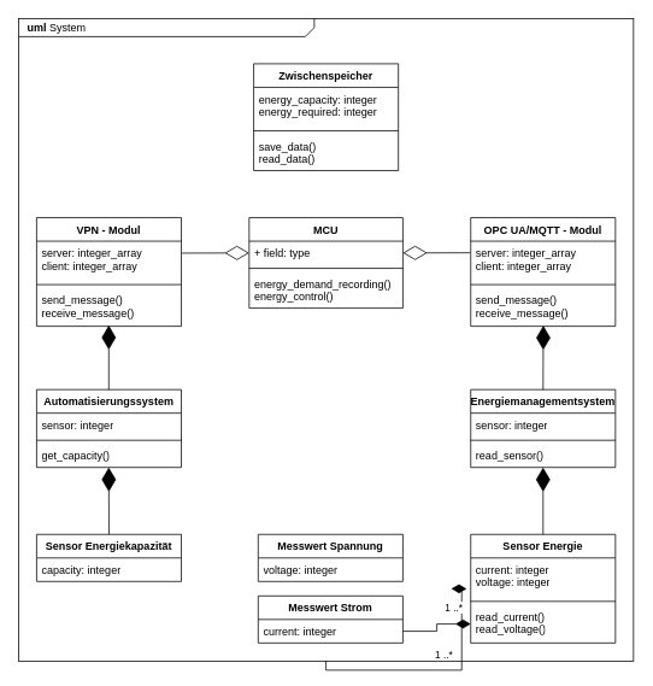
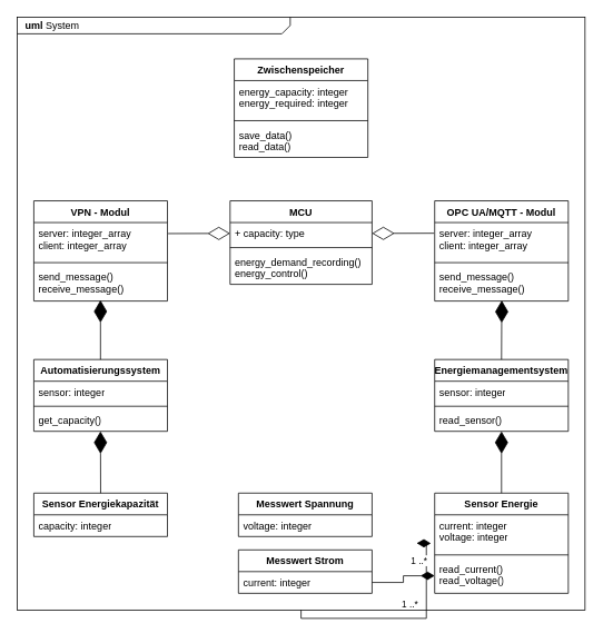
  <mxCell id="0" style=";html=1;" />
  <mxCell id="1" style=";html=1;" parent="0" />
  <mxCell id="2" value="&lt;p style=&quot;margin: 0px ; margin-top: 4px ; margin-left: 10px ; text-align: left&quot;&gt;&lt;b&gt;uml &lt;/b&gt;System&lt;/p&gt;" style="html=1;strokeWidth=1;shape=mxgraph.sysml.package;html=1;overflow=fill;whiteSpace=wrap;fillColor=none;gradientColor=none;fontSize=12;align=center;labelX=327.64;" parent="1" vertex="1"><mxGeometry x="20" y="20" width="680" height="710" as="geometry" /></mxCell>
  <mxCell id="3" value="OPC UA/MQTT - Modul" style="swimlane;fontStyle=1;align=center;verticalAlign=top;childLayout=stackLayout;horizontal=1;startSize=26;horizontalStack=0;resizeParent=1;resizeParentMax=0;resizeLast=0;collapsible=1;marginBottom=0;whiteSpace=wrap;html=1;" vertex="1" parent="1"><mxGeometry x="520" y="240" width="160" height="120" as="geometry" /></mxCell>
  <mxCell id="4" value="server: integer_array&lt;br&gt;client: integer_array" style="text;strokeColor=none;fillColor=none;align=left;verticalAlign=top;spacingLeft=4;spacingRight=4;overflow=hidden;rotatable=0;points=[[0,0.5],[1,0.5]];portConstraint=eastwest;whiteSpace=wrap;html=1;" vertex="1" parent="3"><mxGeometry y="26" width="160" height="44" as="geometry" /></mxCell>
  <mxCell id="5" value="" style="line;strokeWidth=1;fillColor=none;align=left;verticalAlign=middle;spacingTop=-1;spacingLeft=3;spacingRight=3;rotatable=0;labelPosition=right;points=[];portConstraint=eastwest;strokeColor=inherit;" vertex="1" parent="3"><mxGeometry y="70" width="160" height="8" as="geometry" /></mxCell>
  <mxCell id="6" value="send_message()&lt;br&gt;receive_message()" style="text;strokeColor=none;fillColor=none;align=left;verticalAlign=top;spacingLeft=4;spacingRight=4;overflow=hidden;rotatable=0;points=[[0,0.5],[1,0.5]];portConstraint=eastwest;whiteSpace=wrap;html=1;" vertex="1" parent="3"><mxGeometry y="78" width="160" height="42" as="geometry" /></mxCell>
  <mxCell id="7" value="Zwischenspeicher" style="swimlane;fontStyle=1;align=center;verticalAlign=top;childLayout=stackLayout;horizontal=1;startSize=26;horizontalStack=0;resizeParent=1;resizeParentMax=0;resizeLast=0;collapsible=1;marginBottom=0;whiteSpace=wrap;html=1;" vertex="1" parent="1"><mxGeometry x="280" y="70" width="160" height="118" as="geometry" /></mxCell>
  <mxCell id="8" value="energy_capacity: integer&lt;br&gt;energy_required: integer" style="text;strokeColor=none;fillColor=none;align=left;verticalAlign=top;spacingLeft=4;spacingRight=4;overflow=hidden;rotatable=0;points=[[0,0.5],[1,0.5]];portConstraint=eastwest;whiteSpace=wrap;html=1;" vertex="1" parent="7"><mxGeometry y="26" width="160" height="44" as="geometry" /></mxCell>
  <mxCell id="9" value="" style="line;strokeWidth=1;fillColor=none;align=left;verticalAlign=middle;spacingTop=-1;spacingLeft=3;spacingRight=3;rotatable=0;labelPosition=right;points=[];portConstraint=eastwest;strokeColor=inherit;" vertex="1" parent="7"><mxGeometry y="70" width="160" height="8" as="geometry" /></mxCell>
  <mxCell id="10" value="save_data()&lt;br&gt;read_data()" style="text;strokeColor=none;fillColor=none;align=left;verticalAlign=top;spacingLeft=4;spacingRight=4;overflow=hidden;rotatable=0;points=[[0,0.5],[1,0.5]];portConstraint=eastwest;whiteSpace=wrap;html=1;" vertex="1" parent="7"><mxGeometry y="78" width="160" height="40" as="geometry" /></mxCell>
  <mxCell id="11" value="Energiemanagementsystem" style="swimlane;fontStyle=1;align=center;verticalAlign=top;childLayout=stackLayout;horizontal=1;startSize=26;horizontalStack=0;resizeParent=1;resizeParentMax=0;resizeLast=0;collapsible=1;marginBottom=0;whiteSpace=wrap;html=1;" vertex="1" parent="1"><mxGeometry x="520" y="430" width="160" height="86" as="geometry" /></mxCell>
  <mxCell id="12" value="sensor: integer" style="text;strokeColor=none;fillColor=none;align=left;verticalAlign=top;spacingLeft=4;spacingRight=4;overflow=hidden;rotatable=0;points=[[0,0.5],[1,0.5]];portConstraint=eastwest;whiteSpace=wrap;html=1;" vertex="1" parent="11"><mxGeometry y="26" width="160" height="26" as="geometry" /></mxCell>
  <mxCell id="13" value="" style="line;strokeWidth=1;fillColor=none;align=left;verticalAlign=middle;spacingTop=-1;spacingLeft=3;spacingRight=3;rotatable=0;labelPosition=right;points=[];portConstraint=eastwest;strokeColor=inherit;" vertex="1" parent="11"><mxGeometry y="52" width="160" height="8" as="geometry" /></mxCell>
  <mxCell id="14" value="read_sensor()" style="text;strokeColor=none;fillColor=none;align=left;verticalAlign=top;spacingLeft=4;spacingRight=4;overflow=hidden;rotatable=0;points=[[0,0.5],[1,0.5]];portConstraint=eastwest;whiteSpace=wrap;html=1;" vertex="1" parent="11"><mxGeometry y="60" width="160" height="26" as="geometry" /></mxCell>
  <mxCell id="15" value="Automatisierungssystem" style="swimlane;fontStyle=1;align=center;verticalAlign=top;childLayout=stackLayout;horizontal=1;startSize=26;horizontalStack=0;resizeParent=1;resizeParentMax=0;resizeLast=0;collapsible=1;marginBottom=0;whiteSpace=wrap;html=1;" vertex="1" parent="1"><mxGeometry x="40" y="430" width="160" height="86" as="geometry" /></mxCell>
  <mxCell id="16" value="sensor: integer" style="text;strokeColor=none;fillColor=none;align=left;verticalAlign=top;spacingLeft=4;spacingRight=4;overflow=hidden;rotatable=0;points=[[0,0.5],[1,0.5]];portConstraint=eastwest;whiteSpace=wrap;html=1;" vertex="1" parent="15"><mxGeometry y="26" width="160" height="26" as="geometry" /></mxCell>
  <mxCell id="17" value="" style="line;strokeWidth=1;fillColor=none;align=left;verticalAlign=middle;spacingTop=-1;spacingLeft=3;spacingRight=3;rotatable=0;labelPosition=right;points=[];portConstraint=eastwest;strokeColor=inherit;" vertex="1" parent="15"><mxGeometry y="52" width="160" height="8" as="geometry" /></mxCell>
  <mxCell id="18" value="get_capacity()" style="text;strokeColor=none;fillColor=none;align=left;verticalAlign=top;spacingLeft=4;spacingRight=4;overflow=hidden;rotatable=0;points=[[0,0.5],[1,0.5]];portConstraint=eastwest;whiteSpace=wrap;html=1;" vertex="1" parent="15"><mxGeometry y="60" width="160" height="26" as="geometry" /></mxCell>
  <mxCell id="19" value="Sensor Energie" style="swimlane;fontStyle=1;align=center;verticalAlign=top;childLayout=stackLayout;horizontal=1;startSize=26;horizontalStack=0;resizeParent=1;resizeParentMax=0;resizeLast=0;collapsible=1;marginBottom=0;whiteSpace=wrap;html=1;" vertex="1" parent="1"><mxGeometry x="520" y="590" width="160" height="120" as="geometry" /></mxCell>
  <mxCell id="20" value="current: integer&lt;br&gt;voltage: integer" style="text;strokeColor=none;fillColor=none;align=left;verticalAlign=top;spacingLeft=4;spacingRight=4;overflow=hidden;rotatable=0;points=[[0,0.5],[1,0.5]];portConstraint=eastwest;whiteSpace=wrap;html=1;" vertex="1" parent="19"><mxGeometry y="26" width="160" height="44" as="geometry" /></mxCell>
  <mxCell id="21" value="" style="line;strokeWidth=1;fillColor=none;align=left;verticalAlign=middle;spacingTop=-1;spacingLeft=3;spacingRight=3;rotatable=0;labelPosition=right;points=[];portConstraint=eastwest;strokeColor=inherit;" vertex="1" parent="19"><mxGeometry y="70" width="160" height="8" as="geometry" /></mxCell>
  <mxCell id="22" value="read_current()&lt;br&gt;read_voltage()" style="text;strokeColor=none;fillColor=none;align=left;verticalAlign=top;spacingLeft=4;spacingRight=4;overflow=hidden;rotatable=0;points=[[0,0.5],[1,0.5]];portConstraint=eastwest;whiteSpace=wrap;html=1;" vertex="1" parent="19"><mxGeometry y="78" width="160" height="42" as="geometry" /></mxCell>
  <mxCell id="23" value="Messwert Strom" style="swimlane;fontStyle=1;align=center;verticalAlign=top;childLayout=stackLayout;horizontal=1;startSize=26;horizontalStack=0;resizeParent=1;resizeParentMax=0;resizeLast=0;collapsible=1;marginBottom=0;whiteSpace=wrap;html=1;" vertex="1" parent="1"><mxGeometry x="285" y="658" width="160" height="52" as="geometry" /></mxCell>
  <mxCell id="24" value="current: integer" style="text;strokeColor=none;fillColor=none;align=left;verticalAlign=top;spacingLeft=4;spacingRight=4;overflow=hidden;rotatable=0;points=[[0,0.5],[1,0.5]];portConstraint=eastwest;whiteSpace=wrap;html=1;" vertex="1" parent="23"><mxGeometry y="26" width="160" height="26" as="geometry" /></mxCell>
  <mxCell id="25" value="Messwert Spannung" style="swimlane;fontStyle=1;align=center;verticalAlign=top;childLayout=stackLayout;horizontal=1;startSize=26;horizontalStack=0;resizeParent=1;resizeParentMax=0;resizeLast=0;collapsible=1;marginBottom=0;whiteSpace=wrap;html=1;" vertex="1" parent="1"><mxGeometry x="285" y="590" width="160" height="52" as="geometry" /></mxCell>
  <mxCell id="26" value="voltage: integer" style="text;strokeColor=none;fillColor=none;align=left;verticalAlign=top;spacingLeft=4;spacingRight=4;overflow=hidden;rotatable=0;points=[[0,0.5],[1,0.5]];portConstraint=eastwest;whiteSpace=wrap;html=1;" vertex="1" parent="25"><mxGeometry y="26" width="160" height="26" as="geometry" /></mxCell>
  <mxCell id="27" value="Sensor Energiekapazität" style="swimlane;fontStyle=1;align=center;verticalAlign=top;childLayout=stackLayout;horizontal=1;startSize=26;horizontalStack=0;resizeParent=1;resizeParentMax=0;resizeLast=0;collapsible=1;marginBottom=0;whiteSpace=wrap;html=1;" vertex="1" parent="1"><mxGeometry x="40" y="590" width="160" height="52" as="geometry" /></mxCell>
  <mxCell id="28" value="capacity: integer" style="text;strokeColor=none;fillColor=none;align=left;verticalAlign=top;spacingLeft=4;spacingRight=4;overflow=hidden;rotatable=0;points=[[0,0.5],[1,0.5]];portConstraint=eastwest;whiteSpace=wrap;html=1;" vertex="1" parent="27"><mxGeometry y="26" width="160" height="26" as="geometry" /></mxCell>
  <mxCell id="29" value="VPN - Modul" style="swimlane;fontStyle=1;align=center;verticalAlign=top;childLayout=stackLayout;horizontal=1;startSize=26;horizontalStack=0;resizeParent=1;resizeParentMax=0;resizeLast=0;collapsible=1;marginBottom=0;whiteSpace=wrap;html=1;" vertex="1" parent="1"><mxGeometry x="40" y="240" width="160" height="120" as="geometry" /></mxCell>
  <mxCell id="30" value="server: integer_array&lt;br&gt;client: integer_array" style="text;strokeColor=none;fillColor=none;align=left;verticalAlign=top;spacingLeft=4;spacingRight=4;overflow=hidden;rotatable=0;points=[[0,0.5],[1,0.5]];portConstraint=eastwest;whiteSpace=wrap;html=1;" vertex="1" parent="29"><mxGeometry y="26" width="160" height="44" as="geometry" /></mxCell>
  <mxCell id="31" value="" style="line;strokeWidth=1;fillColor=none;align=left;verticalAlign=middle;spacingTop=-1;spacingLeft=3;spacingRight=3;rotatable=0;labelPosition=right;points=[];portConstraint=eastwest;strokeColor=inherit;" vertex="1" parent="29"><mxGeometry y="70" width="160" height="8" as="geometry" /></mxCell>
  <mxCell id="32" value="send_message()&lt;br&gt;receive_message()" style="text;strokeColor=none;fillColor=none;align=left;verticalAlign=top;spacingLeft=4;spacingRight=4;overflow=hidden;rotatable=0;points=[[0,0.5],[1,0.5]];portConstraint=eastwest;whiteSpace=wrap;html=1;" vertex="1" parent="29"><mxGeometry y="78" width="160" height="42" as="geometry" /></mxCell>
  <mxCell id="33" value="MCU" style="swimlane;fontStyle=1;align=center;verticalAlign=top;childLayout=stackLayout;horizontal=1;startSize=26;horizontalStack=0;resizeParent=1;resizeParentMax=0;resizeLast=0;collapsible=1;marginBottom=0;whiteSpace=wrap;html=1;" vertex="1" parent="1"><mxGeometry x="275" y="240" width="170" height="100" as="geometry" /></mxCell>
- <mxCell id="34" value="+ field: type" style="text;strokeColor=none;fillColor=none;align=left;verticalAlign=top;spacingLeft=4;spacingRight=4;overflow=hidden;rotatable=0;points=[[0,0.5],[1,0.5]];portConstraint=eastwest;whiteSpace=wrap;html=1;" vertex="1" parent="33"><mxGeometry y="26" width="170" height="26" as="geometry" /></mxCell>
+ <mxCell id="34" value="+ capacity: type" style="text;strokeColor=none;fillColor=none;align=left;verticalAlign=top;spacingLeft=4;spacingRight=4;overflow=hidden;rotatable=0;points=[[0,0.5],[1,0.5]];portConstraint=eastwest;whiteSpace=wrap;html=1;" vertex="1" parent="33"><mxGeometry y="26" width="170" height="26" as="geometry" /></mxCell>
  <mxCell id="35" value="" style="line;strokeWidth=1;fillColor=none;align=left;verticalAlign=middle;spacingTop=-1;spacingLeft=3;spacingRight=3;rotatable=0;labelPosition=right;points=[];portConstraint=eastwest;strokeColor=inherit;" vertex="1" parent="33"><mxGeometry y="52" width="170" height="8" as="geometry" /></mxCell>
  <mxCell id="36" value="energy_demand_recording()&lt;br&gt;energy_control()" style="text;strokeColor=none;fillColor=none;align=left;verticalAlign=top;spacingLeft=4;spacingRight=4;overflow=hidden;rotatable=0;points=[[0,0.5],[1,0.5]];portConstraint=eastwest;whiteSpace=wrap;html=1;" vertex="1" parent="33"><mxGeometry y="60" width="170" height="40" as="geometry" /></mxCell>
  <mxCell id="37" value="1 ..*" style="endArrow=none;html=1;endSize=12;startArrow=diamondThin;startSize=14;startFill=1;edgeStyle=orthogonalEdgeStyle;align=left;verticalAlign=bottom;rounded=0;exitX=-0.028;exitY=0.776;exitDx=0;exitDy=0;exitPerimeter=0;endFill=0;" edge="1" parent="1" source="20" target="2"><mxGeometry x="-0.015" y="-8" relative="1" as="geometry"><mxPoint x="400" y="750" as="sourcePoint" /><mxPoint x="475.64" y="794.586" as="targetPoint" /><mxPoint as="offset" /></mxGeometry></mxCell>
  <mxCell id="38" value="1 ..*" style="endArrow=none;html=1;endSize=12;startArrow=diamondThin;startSize=14;startFill=1;edgeStyle=orthogonalEdgeStyle;align=left;verticalAlign=bottom;rounded=0;exitX=0;exitY=0.5;exitDx=0;exitDy=0;entryX=1;entryY=0.5;entryDx=0;entryDy=0;endFill=0;" edge="1" parent="1" source="22" target="24"><mxGeometry x="-0.277" y="-9" relative="1" as="geometry"><mxPoint x="340" y="760" as="sourcePoint" /><mxPoint x="500" y="760" as="targetPoint" /><mxPoint as="offset" /></mxGeometry></mxCell>
  <mxCell id="39" value="" style="endArrow=diamondThin;endFill=1;endSize=24;html=1;rounded=0;entryX=0.5;entryY=1;entryDx=0;entryDy=0;exitX=0.5;exitY=0;exitDx=0;exitDy=0;" edge="1" parent="1" source="19" target="11"><mxGeometry width="160" relative="1" as="geometry"><mxPoint x="370" y="540" as="sourcePoint" /><mxPoint x="530" y="540" as="targetPoint" /></mxGeometry></mxCell>
  <mxCell id="40" value="" style="endArrow=diamondThin;endFill=1;endSize=24;html=1;rounded=0;exitX=0.5;exitY=0;exitDx=0;exitDy=0;entryX=0.502;entryY=0.984;entryDx=0;entryDy=0;entryPerimeter=0;" edge="1" parent="1" source="11" target="6"><mxGeometry width="160" relative="1" as="geometry"><mxPoint x="599.83" y="434" as="sourcePoint" /><mxPoint x="640" y="370" as="targetPoint" /></mxGeometry></mxCell>
  <mxCell id="41" value="" style="endArrow=diamondThin;endFill=0;endSize=24;html=1;rounded=0;entryX=0;entryY=0.5;entryDx=0;entryDy=0;exitX=1.005;exitY=0.3;exitDx=0;exitDy=0;exitPerimeter=0;" edge="1" parent="1" source="30" target="34"><mxGeometry width="160" relative="1" as="geometry"><mxPoint x="30" y="140" as="sourcePoint" /><mxPoint x="190" y="140" as="targetPoint" /></mxGeometry></mxCell>
  <mxCell id="42" value="" style="endArrow=diamondThin;endFill=0;endSize=24;html=1;rounded=0;entryX=1;entryY=0.5;entryDx=0;entryDy=0;exitX=-0.005;exitY=0.291;exitDx=0;exitDy=0;exitPerimeter=0;" edge="1" parent="1" source="4" target="34"><mxGeometry width="160" relative="1" as="geometry"><mxPoint x="30" y="140" as="sourcePoint" /><mxPoint x="190" y="140" as="targetPoint" /></mxGeometry></mxCell>
  <mxCell id="43" value="" style="endArrow=diamondThin;endFill=1;endSize=24;html=1;rounded=0;exitX=0.5;exitY=0;exitDx=0;exitDy=0;entryX=0.502;entryY=0.984;entryDx=0;entryDy=0;entryPerimeter=0;" edge="1" parent="1"><mxGeometry width="160" relative="1" as="geometry"><mxPoint x="119.8" y="430" as="sourcePoint" /><mxPoint x="119.8" y="359" as="targetPoint" /></mxGeometry></mxCell>
  <mxCell id="44" value="" style="endArrow=diamondThin;endFill=1;endSize=24;html=1;rounded=0;exitX=0.5;exitY=0;exitDx=0;exitDy=0;entryX=0.502;entryY=0.984;entryDx=0;entryDy=0;entryPerimeter=0;" edge="1" parent="1" source="27"><mxGeometry width="160" relative="1" as="geometry"><mxPoint x="119.8" y="587" as="sourcePoint" /><mxPoint x="119.8" y="516" as="targetPoint" /></mxGeometry></mxCell>
